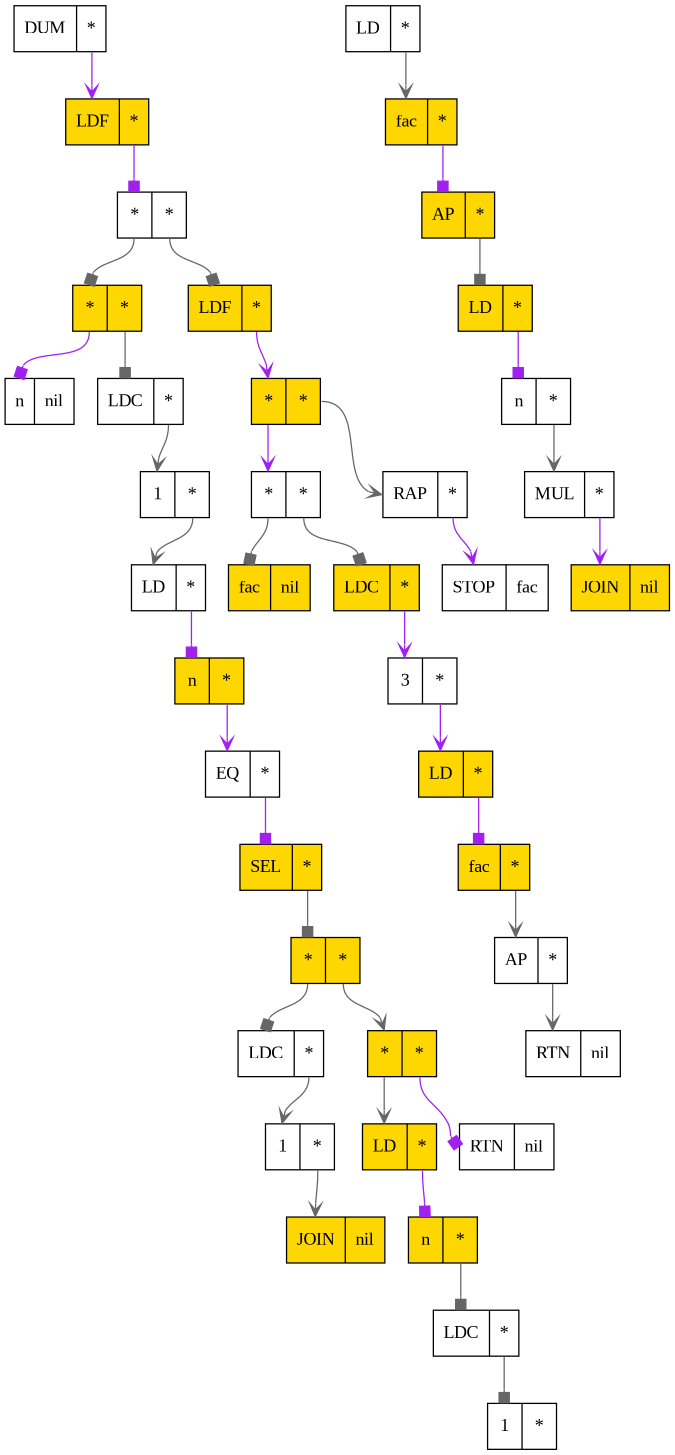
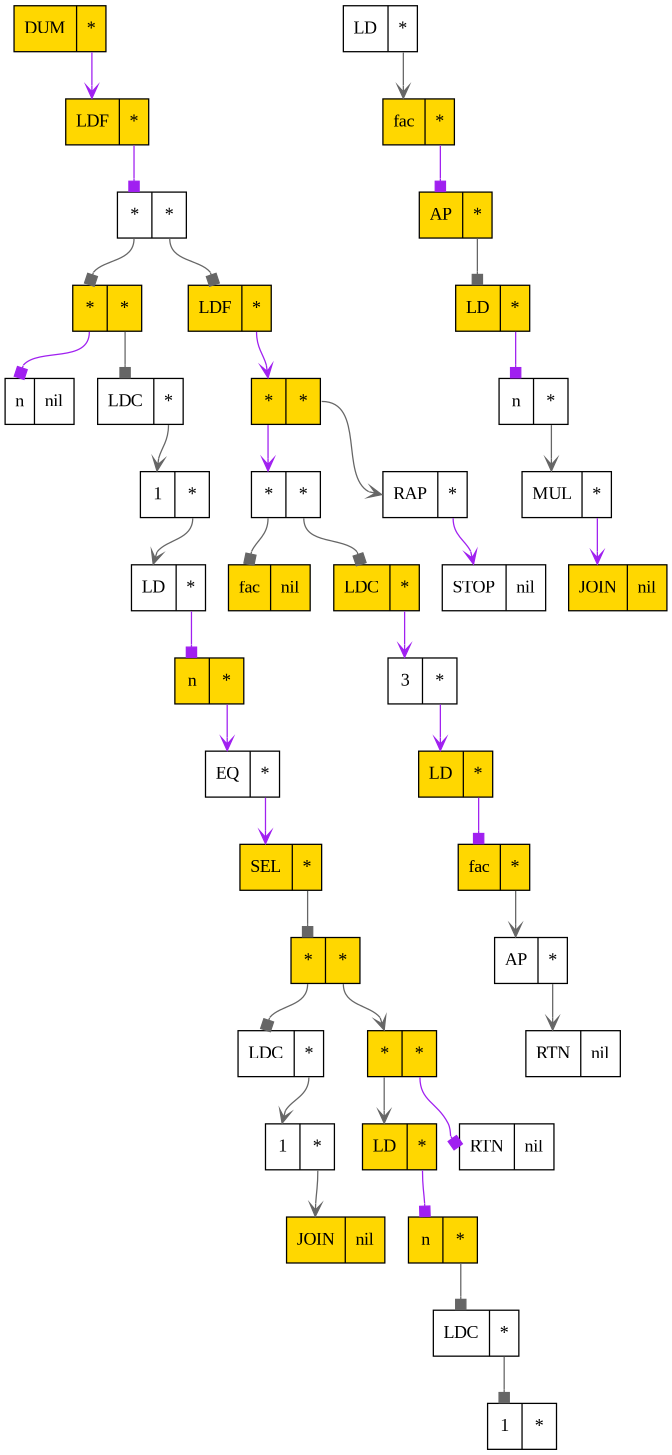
  digraph {
    fontname="Liberation Serif"
    node [fillcolor=white fontname="Liberation Serif" shape=record style=filled]
    edge [arrowhead=vee color=gray40 fontname="Liberation Serif" headport=car tailport=cdr]
-   n1 [label="<car> DUM | <cdr> * "]
+   n1 [fillcolor=gold label="<car> DUM | <cdr> * "]
    n2 [fillcolor=gold label="<car> LDF | <cdr> * "]
    n3 [label="<car> * | <cdr> * "]
    n4 [fillcolor=gold label="<car> LDF | <cdr> * "]
    n5 [fillcolor=gold label="<car> * | <cdr> * "]
    n6 [fillcolor=gold label="<car> * | <cdr> * "]
    n7 [label="<car> LDC | <cdr> * "]
    n8 [label="<car> n | <cdr> nil "]
    n9 [label="<car> RAP | <cdr> * "]
    n10 [label="<car> * | <cdr> * "]
-   n11 [label="<car> STOP | <cdr> fac "]
+   n11 [label="<car> STOP | <cdr> nil "]
    n12 [fillcolor=gold label="<car> LDC | <cdr> * "]
    n13 [fillcolor=gold label="<car> fac | <cdr> nil "]
    n14 [label="<car> 3 | <cdr> * "]
    n15 [fillcolor=gold label="<car> LD | <cdr> * "]
    n16 [fillcolor=gold label="<car> fac | <cdr> * "]
    n17 [label="<car> AP | <cdr> * "]
    n18 [label="<car> RTN | <cdr> nil "]
    n19 [label="<car> 1 | <cdr> * "]
    n20 [label="<car> LD | <cdr> * "]
    n21 [fillcolor=gold label="<car> n | <cdr> * "]
    n22 [label="<car> EQ | <cdr> * "]
    n23 [fillcolor=gold label="<car> SEL | <cdr> * "]
    n24 [fillcolor=gold label="<car> * | <cdr> * "]
    n25 [fillcolor=gold label="<car> * | <cdr> * "]
    n26 [label="<car> LDC | <cdr> * "]
    n27 [label="<car> RTN | <cdr> nil "]
    n28 [fillcolor=gold label="<car> LD | <cdr> * "]
    n29 [label="<car> 1 | <cdr> * "]
    n30 [fillcolor=gold label="<car> n | <cdr> * "]
    n31 [label="<car> LDC | <cdr> * "]
    n32 [label="<car> 1 | <cdr> * "]
    n33 [label="<car> LD | <cdr> * "]
    n34 [fillcolor=gold label="<car> fac | <cdr> * "]
    n35 [fillcolor=gold label="<car> AP | <cdr> * "]
    n36 [fillcolor=gold label="<car> LD | <cdr> * "]
    n37 [label="<car> n | <cdr> * "]
    n38 [label="<car> MUL | <cdr> * "]
    n39 [fillcolor=gold label="<car> JOIN | <cdr> nil "]
    n40 [fillcolor=gold label="<car> JOIN | <cdr> nil "]
    n1 -> n2 [color=purple]
    n2 -> n3 [arrowhead=box color=purple]
    n3 -> n4 [arrowhead=box]
    n3 -> n5 [arrowhead=box tailport=car]
    n4 -> n6 [color=purple]
    n5 -> n7 [arrowhead=box]
    n5 -> n8 [arrowhead=box color=purple tailport=car]
    n6 -> n9
    n6 -> n10 [color=purple tailport=car]
    n7 -> n19
    n9 -> n11 [color=purple]
    n10 -> n12 [arrowhead=box]
    n10 -> n13 [arrowhead=box tailport=car]
    n12 -> n14 [color=purple]
    n14 -> n15 [color=purple]
    n15 -> n16 [arrowhead=box color=purple]
    n16 -> n17
    n17 -> n18
    n19 -> n20
    n20 -> n21 [arrowhead=box color=purple]
    n21 -> n22 [color=purple]
-   n22 -> n23 [arrowhead=box color=purple]
+   n22 -> n23 [color=purple]
    n23 -> n24 [arrowhead=box]
    n24 -> n25
    n24 -> n26 [arrowhead=box tailport=car]
    n25 -> n27 [arrowhead=box color=purple]
    n25 -> n28 [tailport=car]
    n26 -> n29
    n28 -> n30 [arrowhead=box color=purple]
    n29 -> n40
    n30 -> n31 [arrowhead=box]
    n31 -> n32 [arrowhead=box]
    n33 -> n34
    n34 -> n35 [arrowhead=box color=purple]
    n35 -> n36 [arrowhead=box]
    n36 -> n37 [arrowhead=box color=purple]
    n37 -> n38
    n38 -> n39 [color=purple]
  }
